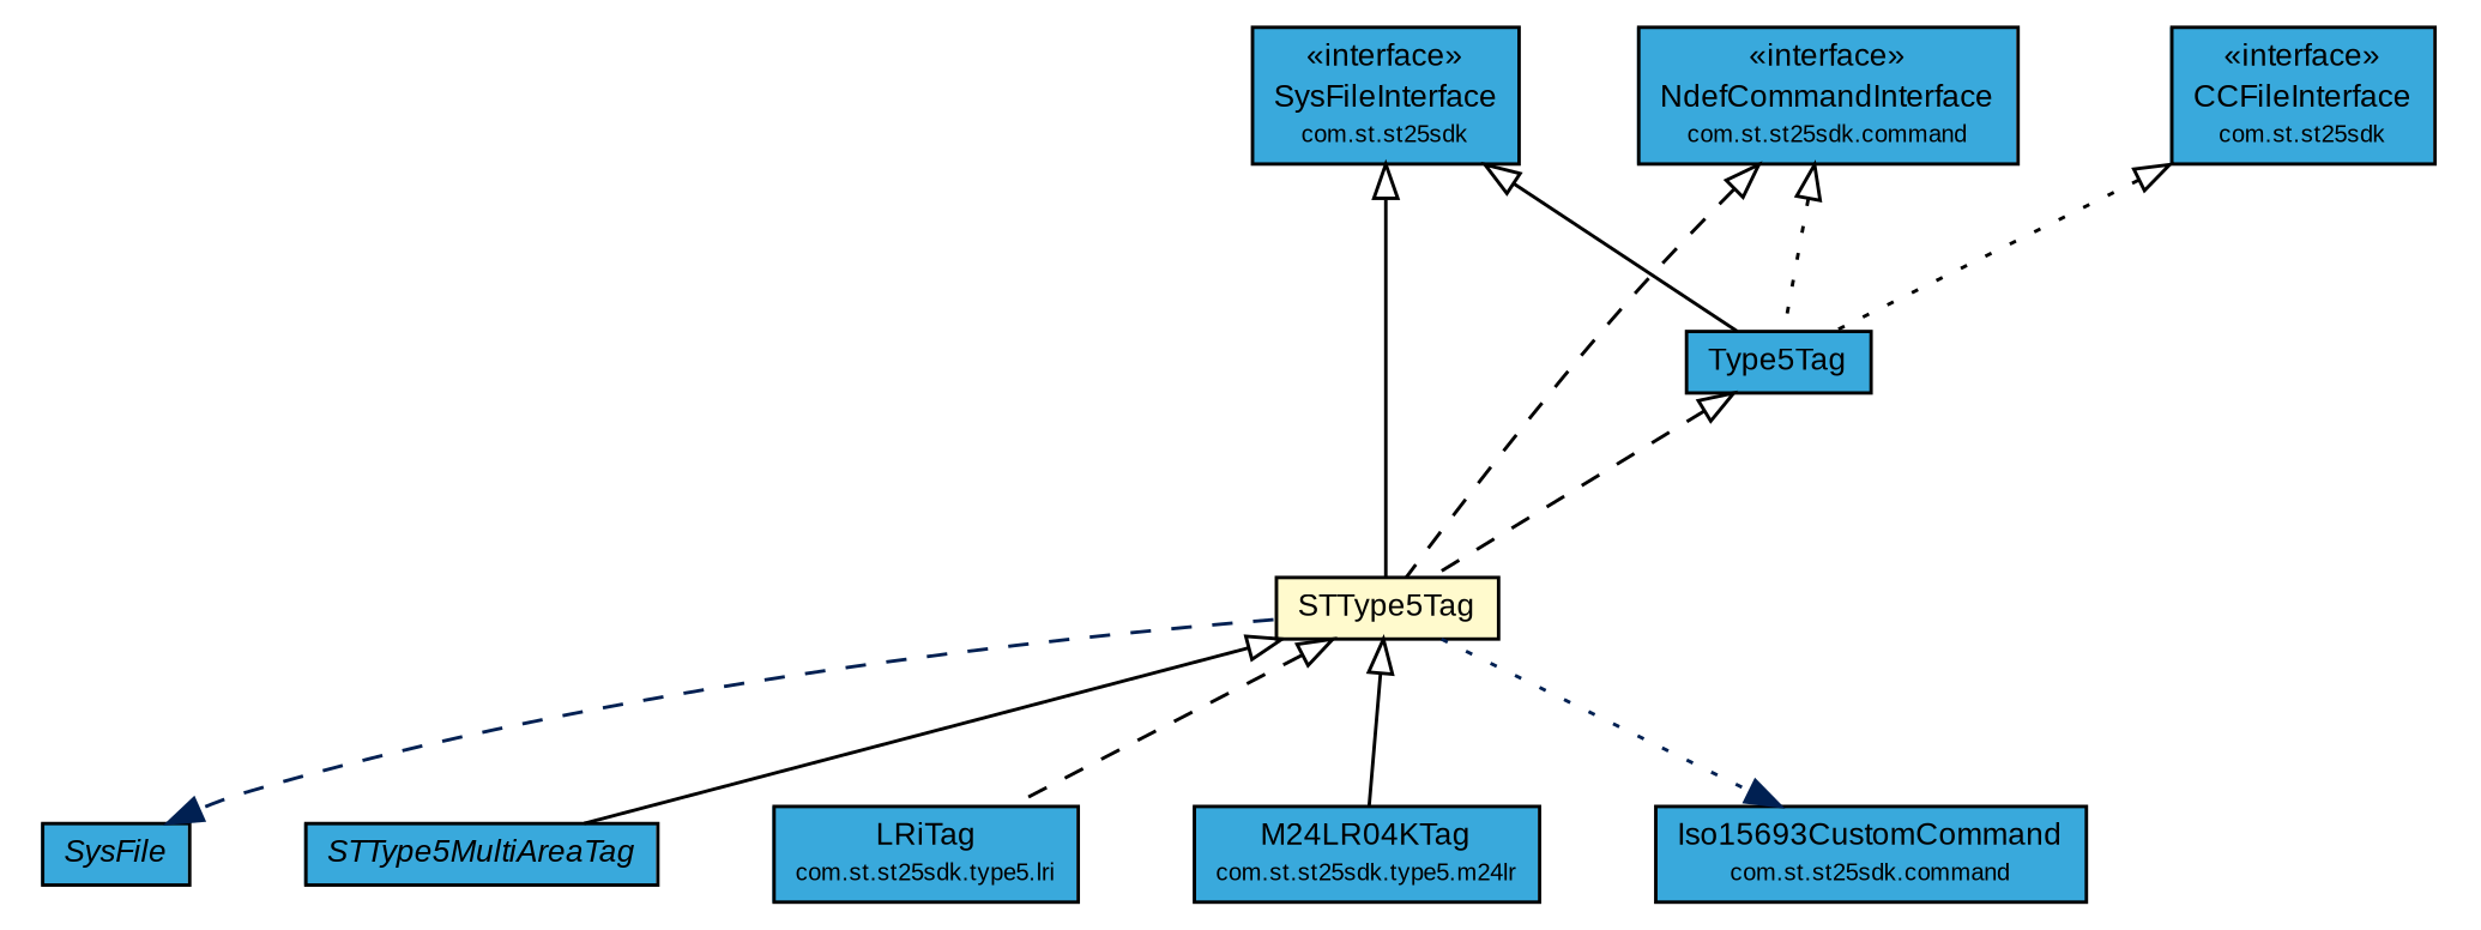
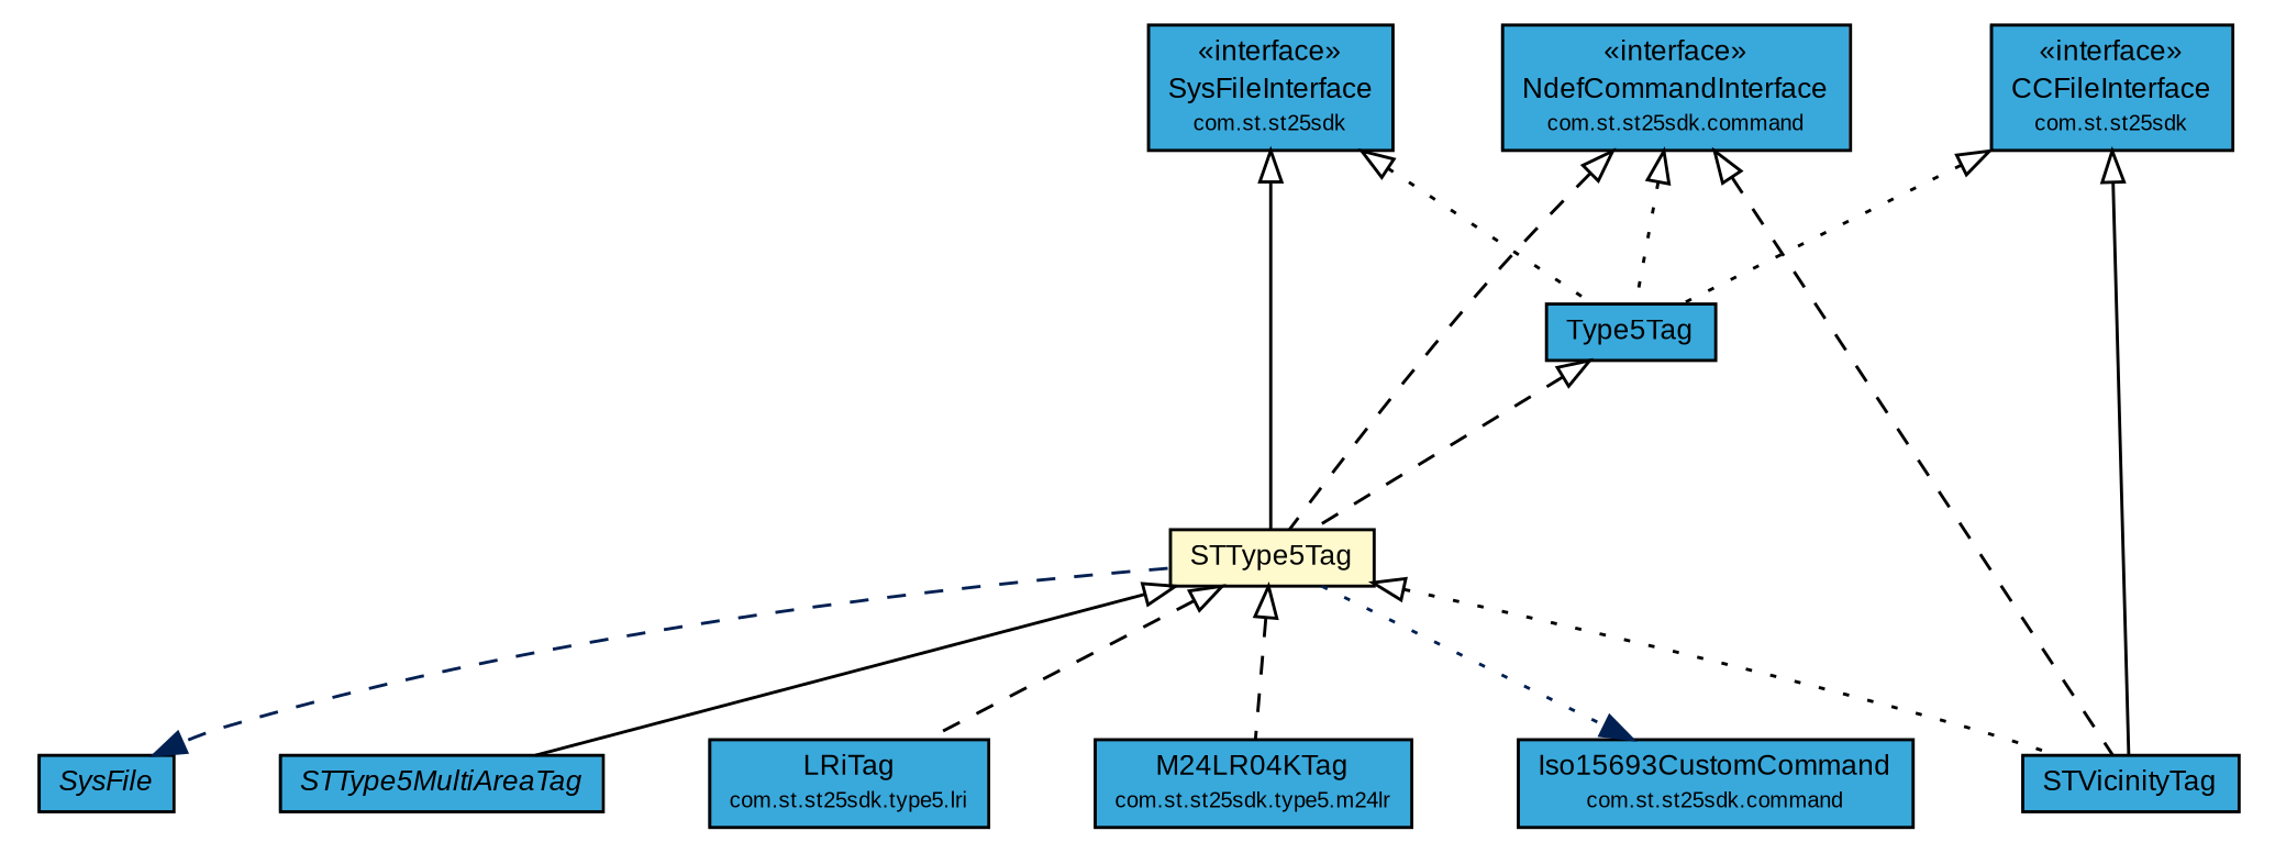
  digraph {
    nodesep=0.25
    ranksep=0.5
    node [fontcolor=black fontname=arial fontsize=9.0 shape=plaintext]
    edge [arrowtail=empty dir=back fontname=arial fontsize=10 headport=p labelfontname=arial labelfontsize=10 style=dotted tailport=p]
    n1 [label=<<table title="com.st.st25sdk.SysFileInterface" border="0" cellborder="1" cellspacing="0" cellpadding="2" port="p" bgcolor="#39a9dc" href="../SysFileInterface.html"> 		<tr><td><table border="0" cellspacing="0" cellpadding="1"> <tr><td align="center" balign="center"> &#171;interface&#187; </td></tr> <tr><td align="center" balign="center"> SysFileInterface </td></tr> <tr><td align="center" balign="center"><font point-size="7.0"> com.st.st25sdk </font></td></tr> 		</table></td></tr> 		</table>>]
    n2 [label=<<table title="com.st.st25sdk.type5.Type5Tag" border="0" cellborder="1" cellspacing="0" cellpadding="2" port="p" bgcolor="#39a9dc" href="./Type5Tag.html"> 		<tr><td><table border="0" cellspacing="0" cellpadding="1"> <tr><td align="center" balign="center"> Type5Tag </td></tr> 		</table></td></tr> 		</table>>]
    n3 [label=<<table title="com.st.st25sdk.type5.STType5Tag" border="0" cellborder="1" cellspacing="0" cellpadding="2" port="p" bgcolor="lemonChiffon" href="./STType5Tag.html"> 		<tr><td><table border="0" cellspacing="0" cellpadding="1"> <tr><td align="center" balign="center"> STType5Tag </td></tr> 		</table></td></tr> 		</table>>]
+   n4 [label=<<table title="com.st.st25sdk.type5.STVicinityTag" border="0" cellborder="1" cellspacing="0" cellpadding="2" port="p" bgcolor="#39a9dc" href="./STVicinityTag.html"> 		<tr><td><table border="0" cellspacing="0" cellpadding="1"> <tr><td align="center" balign="center"> STVicinityTag </td></tr> 		</table></td></tr> 		</table>>]
    n5 [label=<<table title="com.st.st25sdk.command.Iso15693CustomCommand" border="0" cellborder="1" cellspacing="0" cellpadding="2" port="p" bgcolor="#39a9dc" href="../command/Iso15693CustomCommand.html"> 		<tr><td><table border="0" cellspacing="0" cellpadding="1"> <tr><td align="center" balign="center"> Iso15693CustomCommand </td></tr> <tr><td align="center" balign="center"><font point-size="7.0"> com.st.st25sdk.command </font></td></tr> 		</table></td></tr> 		</table>>]
    n6 [label=<<table title="com.st.st25sdk.type5.SysFile" border="0" cellborder="1" cellspacing="0" cellpadding="2" port="p" bgcolor="#39a9dc" href="./SysFile.html"> 		<tr><td><table border="0" cellspacing="0" cellpadding="1"> <tr><td align="center" balign="center"><font face="arial italic"> SysFile </font></td></tr> 		</table></td></tr> 		</table>>]
    n7 [label=<<table title="com.st.st25sdk.type5.STType5MultiAreaTag" border="0" cellborder="1" cellspacing="0" cellpadding="2" port="p" bgcolor="#39a9dc" href="./STType5MultiAreaTag.html"> 		<tr><td><table border="0" cellspacing="0" cellpadding="1"> <tr><td align="center" balign="center"><font face="arial italic"> STType5MultiAreaTag </font></td></tr> 		</table></td></tr> 		</table>>]
    n8 [label=<<table title="com.st.st25sdk.type5.lri.LRiTag" border="0" cellborder="1" cellspacing="0" cellpadding="2" port="p" bgcolor="#39a9dc" href="./lri/LRiTag.html"> 		<tr><td><table border="0" cellspacing="0" cellpadding="1"> <tr><td align="center" balign="center"> LRiTag </td></tr> <tr><td align="center" balign="center"><font point-size="7.0"> com.st.st25sdk.type5.lri </font></td></tr> 		</table></td></tr> 		</table>>]
    n9 [label=<<table title="com.st.st25sdk.type5.m24lr.M24LR04KTag" border="0" cellborder="1" cellspacing="0" cellpadding="2" port="p" bgcolor="#39a9dc" href="./m24lr/M24LR04KTag.html"> 		<tr><td><table border="0" cellspacing="0" cellpadding="1"> <tr><td align="center" balign="center"> M24LR04KTag </td></tr> <tr><td align="center" balign="center"><font point-size="7.0"> com.st.st25sdk.type5.m24lr </font></td></tr> 		</table></td></tr> 		</table>>]
    n10 [label=<<table title="com.st.st25sdk.CCFileInterface" border="0" cellborder="1" cellspacing="0" cellpadding="2" port="p" bgcolor="#39a9dc" href="../CCFileInterface.html"> 		<tr><td><table border="0" cellspacing="0" cellpadding="1"> <tr><td align="center" balign="center"> &#171;interface&#187; </td></tr> <tr><td align="center" balign="center"> CCFileInterface </td></tr> <tr><td align="center" balign="center"><font point-size="7.0"> com.st.st25sdk </font></td></tr> 		</table></td></tr> 		</table>>]
    n11 [label=<<table title="com.st.st25sdk.command.NdefCommandInterface" border="0" cellborder="1" cellspacing="0" cellpadding="2" port="p" bgcolor="#39a9dc" href="../command/NdefCommandInterface.html"> 		<tr><td><table border="0" cellspacing="0" cellpadding="1"> <tr><td align="center" balign="center"> &#171;interface&#187; </td></tr> <tr><td align="center" balign="center"> NdefCommandInterface </td></tr> <tr><td align="center" balign="center"><font point-size="7.0"> com.st.st25sdk.command </font></td></tr> 		</table></td></tr> 		</table>>]
-   n1 -> n2 [style=solid]
+   n1 -> n2
    n1 -> n3 [style=solid]
    n2 -> n3 [style=dashed]
+   n3 -> n4
    n3 -> n5 [arrowhead=normal color="#002052" fontcolor="#002052" fontsize=10.0 arrowtail="" dir=""]
    n3 -> n6 [arrowhead=normal color="#002052" fontcolor="#002052" fontsize=10.0 style=dashed arrowtail="" dir=""]
    n3 -> n7 [style=solid]
    n3 -> n8 [style=dashed]
-   n3 -> n9 [style=solid]
+   n3 -> n9 [style=dashed]
    n10 -> n2
+   n10 -> n4 [style=solid]
    n11 -> n2
    n11 -> n3 [style=dashed]
+   n11 -> n4 [style=dashed]
  }
